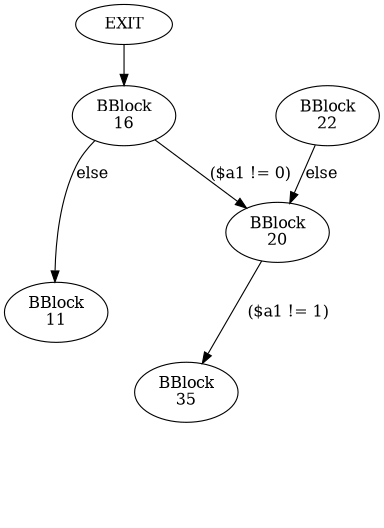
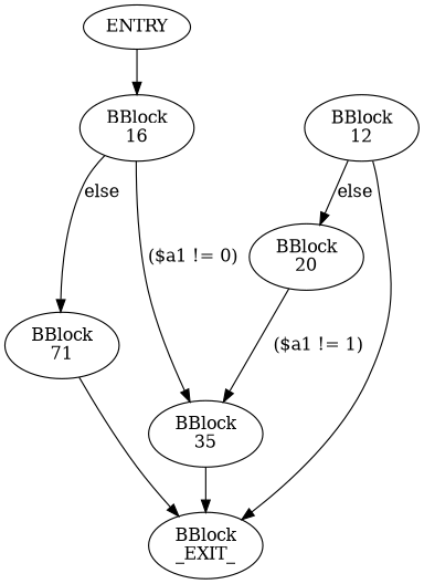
  digraph {
    n1 [label="BBlock\n16"]
-   n2 [label="BBlock\n11"]
+   n2 [label="BBlock\n71"]
    n3 [label="BBlock\n20"]
-   ENTRY [label=EXIT]
+   ENTRY
+   n5 [label="BBlock\n_EXIT_"]
    n6 [label="BBlock\n35"]
-   n7 [label="BBlock\n22"]
+   n7 [label="BBlock\n12"]
    n1 -> n2 [label=else]
-   n1 -> n3 [label="($a1 != 0)"]
+   n1 -> n6 [label="($a1 != 0)"]
+   n2 -> n5
    n3 -> n6 [label="($a1 != 1)"]
    ENTRY -> n1
+   n6 -> n5
    n7 -> n3 [label=else]
+   n7 -> n5
  }
